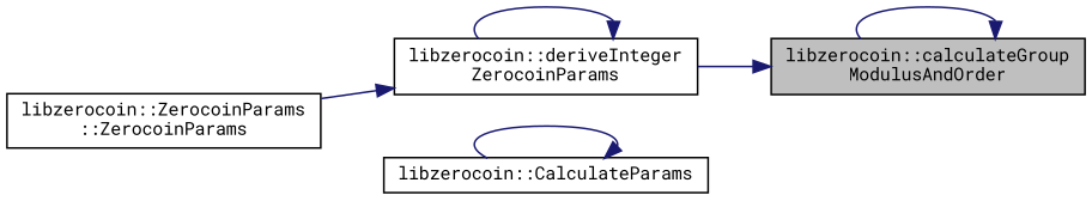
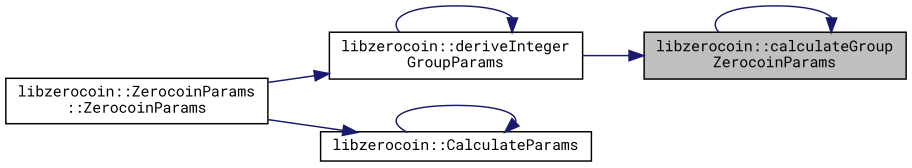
  digraph {
    fontname="Roboto Mono"
    rankdir=RL
    node [color=black fillcolor=white fontname="Roboto Mono" fontsize=10 shape=record style=filled]
    edge [color=midnightblue dir=back fontname="Roboto Mono" fontsize=10 labelfontname=Helvetica labelfontsize=10 style=solid]
-   n1 [fillcolor=grey75 fontcolor=black height=0.2 label="libzerocoin::calculateGroup\lModulusAndOrder" width=0.4]
-   n2 [height=0.2 label="libzerocoin::deriveInteger\lZerocoinParams" width=0.4]
+   n1 [fillcolor=grey75 fontcolor=black height=0.2 label="libzerocoin::calculateGroup\lZerocoinParams" width=0.4]
+   n2 [height=0.2 label="libzerocoin::deriveInteger\lGroupParams" width=0.4]
    n3 [height=0.2 label="libzerocoin::ZerocoinParams\l::ZerocoinParams" width=0.4]
    n4 [height=0.2 label="libzerocoin::CalculateParams" width=0.4]
    n1 -> n1
    n1 -> n2
    n2 -> n2
    n2 -> n3
+   n4 -> n3
    n4 -> n4
  }
